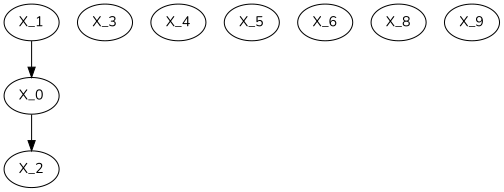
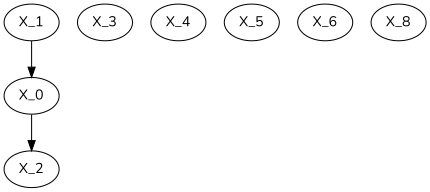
  digraph {
    fontname=Nunito
    node [fontname=Nunito]
    edge [fontname=Nunito]
    n1 [label=X_0]
    n2 [label=X_2]
    n3 [label=X_1]
    n4 [label=X_3]
    n5 [label=X_4]
    n6 [label=X_5]
    n7 [label=X_6]
    n8 [label=X_8]
-   n9 [label=X_9]
    n1 -> n2
    n3 -> n1
  }
